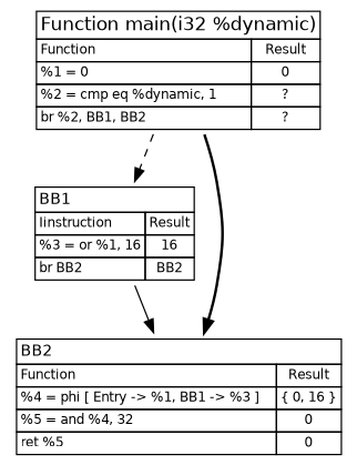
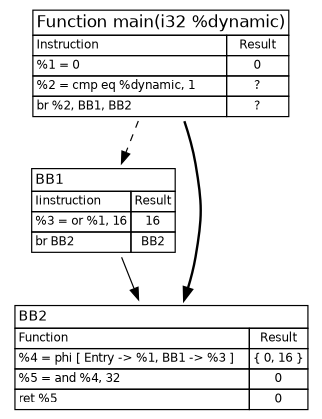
  digraph {
    fontname=Helvetica
    node [fontname=helvetica fontsize=10 shape=plaintext]
    edge [fontname=helvetica]
-   n1 [label=<  <table border="0" cellborder="1" cellspacing="0">   <tr><td align="left" colspan="2"><font point-size="14">Function main(i32 %dynamic)</font></td></tr>   <tr><td align="left">Function</td><td>Result</td></tr>   <tr><td align="left">%1 = 0</td><td>0</td></tr>   <tr><td align="left">%2 = cmp eq %dynamic, 1   </td><td>?</td></tr>   <tr><td align="left">br %2, BB1, BB2</td><td>?</td></tr> </table> 					        >]
+   n1 [label=<  <table border="0" cellborder="1" cellspacing="0">   <tr><td align="left" colspan="2"><font point-size="14">Function main(i32 %dynamic)</font></td></tr>   <tr><td align="left">Instruction</td><td>Result</td></tr>   <tr><td align="left">%1 = 0</td><td>0</td></tr>   <tr><td align="left">%2 = cmp eq %dynamic, 1   </td><td>?</td></tr>   <tr><td align="left">br %2, BB1, BB2</td><td>?</td></tr> </table> 					        >]
    n2 [label=<  <table border="0" cellborder="1" cellspacing="0">   <tr><td align="left" colspan="2"><font point-size="12">BB1</font></td></tr>   <tr><td align="left">Iinstruction</td><td>Result</td></tr>   <tr><td align="left">%3 = or %1, 16</td><td>16</td></tr>   <tr><td align="left">br BB2</td><td>BB2</td></tr> </table>  >]
    n3 [label=<  <table border="0" cellborder="1" cellspacing="0">   <tr><td align="left" colspan="2"><font point-size="12">BB2</font></td></tr>   <tr><td align="left">Function</td><td>Result</td></tr>   <tr><td align="left">%4 = phi [ Entry -&gt; %1, BB1 -&gt; %3 ]   </td><td>{ 0, 16 }</td></tr>   <tr><td align="left">%5 = and %4, 32</td><td>0</td></tr>   <tr><td align="left">ret %5</td><td>0</td></tr> </table>  >]
    n1 -> n2 [style=dashed]
    n1 -> n3 [style=bold]
    n2 -> n3 [style=solid]
  }
